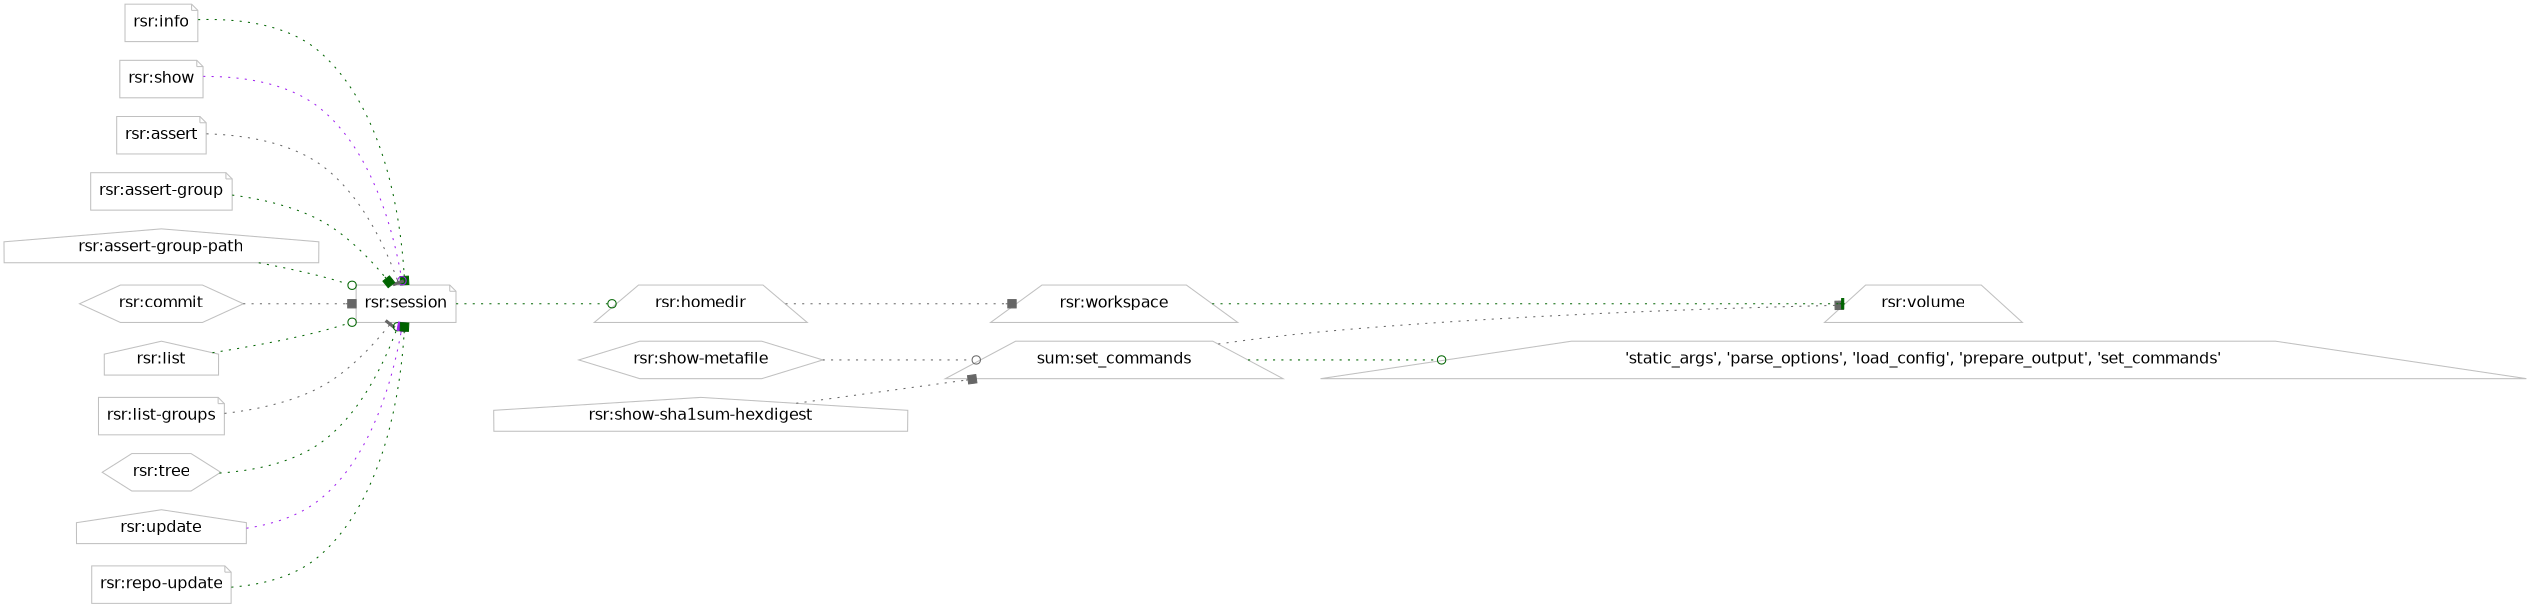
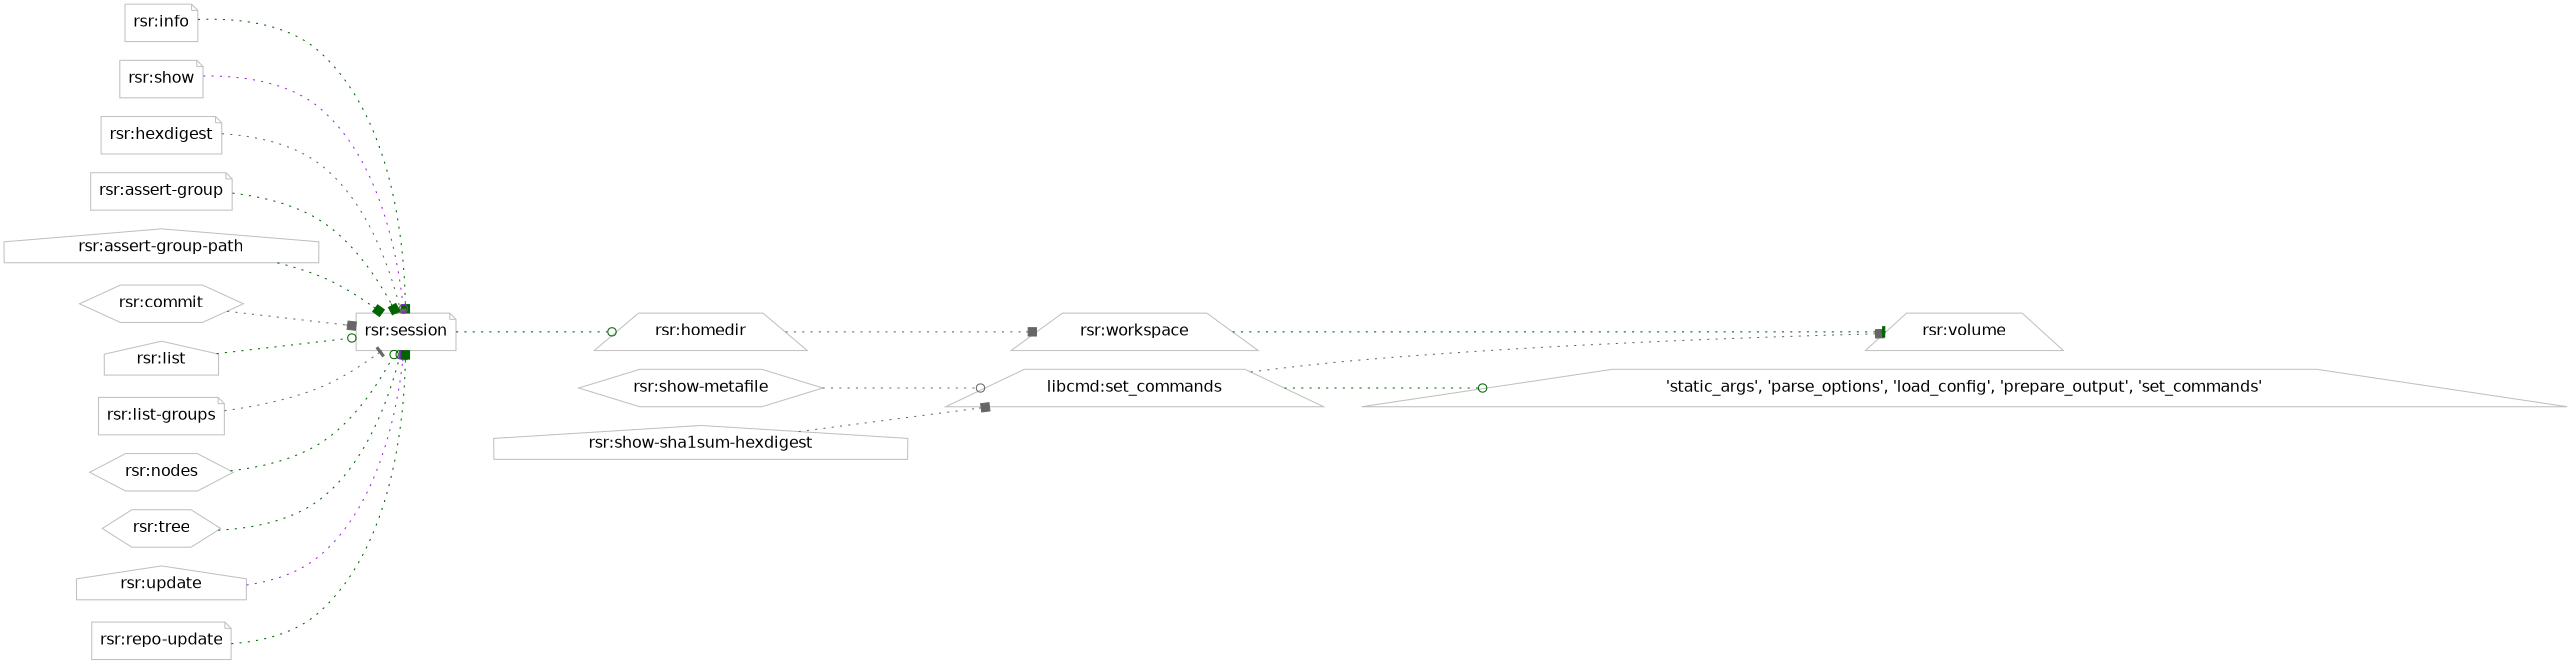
  digraph {
    fontcolor=black
    fontname="Times-Roman"
    fontsize=14
    rankdir=LR
    node [color=grey fontname="Bitstream Vera Sans" fontsize=15 shape=note style=solid]
    edge [arrowhead=odot color=darkgreen fontname="Bitstream Vera Sans" fontsize=14 style=dotted weight=4]
-   "libcmd:set_commands" [shape=trapezium label="sum:set_commands"]
+   "libcmd:set_commands" [shape=trapezium]
    "'static_args', 'parse_options', 'load_config', 'prepare_output', 'set_commands'" [shape=trapezium]
    "rsr:volume" [shape=trapezium]
    "rsr:workspace" [shape=trapezium]
    "rsr:homedir" [shape=trapezium]
    "rsr:session"
    "rsr:show-metafile" [shape=hexagon]
    "rsr:show-sha1sum-hexdigest" [shape=house]
    "rsr:info"
    "rsr:show"
-   "rsr:assert"
+   "rsr:assert" [label="rsr:hexdigest"]
    "rsr:assert-group"
    "rsr:assert-group-path" [shape=house]
    "rsr:commit" [shape=hexagon]
    "rsr:list" [shape=house]
    "rsr:list-groups"
+   "rsr:nodes" [shape=hexagon]
    "rsr:tree" [shape=hexagon]
    "rsr:update" [shape=house]
    "rsr:repo-update"
    "libcmd:set_commands" -> "'static_args', 'parse_options', 'load_config', 'prepare_output', 'set_commands'"
    "libcmd:set_commands" -> "rsr:volume" [arrowhead=box color=gray40]
    "rsr:workspace" -> "rsr:volume" [arrowhead=tee]
    "rsr:homedir" -> "rsr:workspace" [arrowhead=box color=gray40]
    "rsr:session" -> "rsr:homedir"
    "rsr:show-metafile" -> "libcmd:set_commands" [color=gray40]
    "rsr:show-sha1sum-hexdigest" -> "libcmd:set_commands" [arrowhead=box color=gray40]
    "rsr:info" -> "rsr:session" [arrowhead=box]
    "rsr:show" -> "rsr:session" [color=purple]
    "rsr:assert" -> "rsr:session" [arrowhead=tee color=gray40]
    "rsr:assert-group" -> "rsr:session" [arrowhead=box]
-   "rsr:assert-group-path" -> "rsr:session"
+   "rsr:assert-group-path" -> "rsr:session" [arrowhead=box]
    "rsr:commit" -> "rsr:session" [arrowhead=box color=gray40]
    "rsr:list" -> "rsr:session"
    "rsr:list-groups" -> "rsr:session" [arrowhead=tee color=gray40]
+   "rsr:nodes" -> "rsr:session"
    "rsr:tree" -> "rsr:session"
    "rsr:update" -> "rsr:session" [arrowhead=box color=purple]
    "rsr:repo-update" -> "rsr:session" [arrowhead=box]
  }
